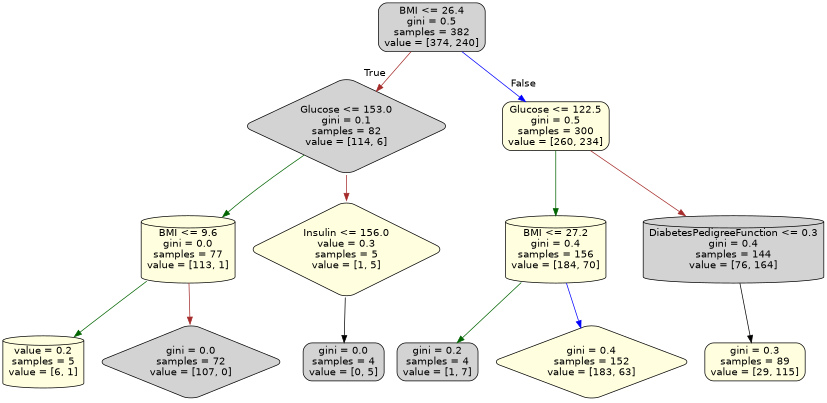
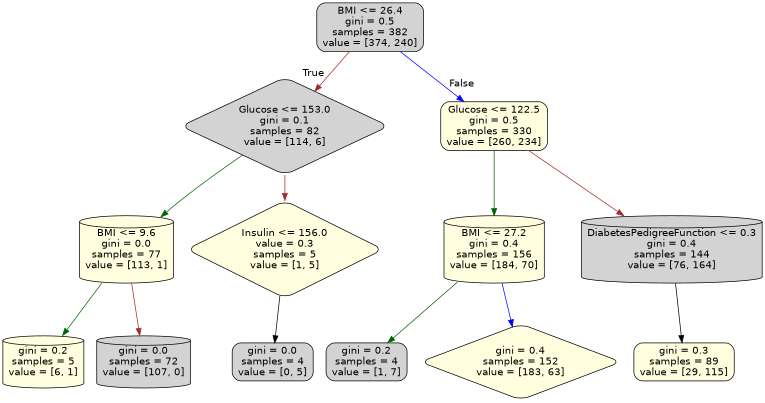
  digraph {
    node [color=black fillcolor=lightyellow fontname=helvetica shape=box style="rounded,filled"]
    edge [color=brown fontname=helvetica]
    n1 [fillcolor=lightgrey label="BMI <= 26.4\ngini = 0.5\nsamples = 382\nvalue = [374, 240]"]
    n2 [fillcolor=lightgrey label="Glucose <= 153.0\ngini = 0.1\nsamples = 82\nvalue = [114, 6]" shape=diamond]
-   n3 [label="Glucose <= 122.5\ngini = 0.5\nsamples = 300\nvalue = [260, 234]"]
+   n3 [label="Glucose <= 122.5\ngini = 0.5\nsamples = 330\nvalue = [260, 234]"]
    n4 [label="BMI <= 9.6\ngini = 0.0\nsamples = 77\nvalue = [113, 1]" shape=cylinder]
    n5 [label="Insulin <= 156.0\nvalue = 0.3\nsamples = 5\nvalue = [1, 5]" shape=diamond]
    n6 [label="BMI <= 27.2\ngini = 0.4\nsamples = 156\nvalue = [184, 70]" shape=cylinder]
    n7 [fillcolor=lightgrey label="DiabetesPedigreeFunction <= 0.3\ngini = 0.4\nsamples = 144\nvalue = [76, 164]" shape=cylinder]
-   n8 [label="value = 0.2\nsamples = 5\nvalue = [6, 1]" shape=cylinder]
-   n9 [fillcolor=lightgrey label="gini = 0.0\nsamples = 72\nvalue = [107, 0]" shape=diamond]
+   n8 [label="gini = 0.2\nsamples = 5\nvalue = [6, 1]" shape=cylinder]
+   n9 [fillcolor=lightgrey label="gini = 0.0\nsamples = 72\nvalue = [107, 0]" shape=cylinder]
    n10 [fillcolor=lightgrey label="gini = 0.0\nsamples = 4\nvalue = [0, 5]"]
    n11 [fillcolor=lightgrey label="gini = 0.2\nsamples = 4\nvalue = [1, 7]"]
    n12 [label="gini = 0.4\nsamples = 152\nvalue = [183, 63]" shape=diamond]
    n13 [label="gini = 0.3\nsamples = 89\nvalue = [29, 115]"]
    n1 -> n2 [headlabel=True labelangle=45 labeldistance=2.5]
    n1 -> n3 [color=blue headlabel=False labelangle=-45 labeldistance=2.5]
    n2 -> n4 [color=darkgreen]
    n2 -> n5
    n3 -> n6 [color=darkgreen]
    n3 -> n7
    n4 -> n8 [color=darkgreen]
    n4 -> n9
    n5 -> n10 [color=black]
    n6 -> n11 [color=darkgreen]
    n6 -> n12 [color=blue]
    n7 -> n13 [color=black]
  }
